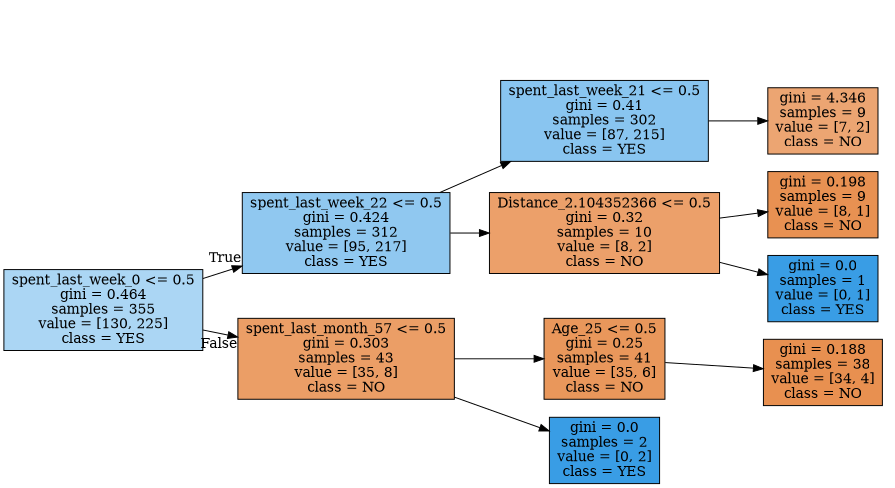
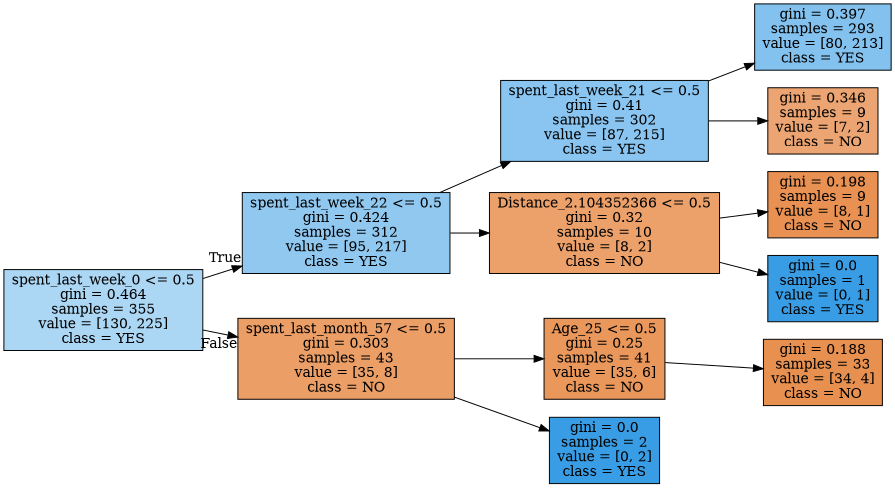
  digraph {
    rankdir=LR
    node [color=black fillcolor="#399de5" shape=box style=filled]
    n1 [fillcolor="#abd6f4" label="spent_last_week_0 <= 0.5\ngini = 0.464\nsamples = 355\nvalue = [130, 225]\nclass = YES"]
    n2 [fillcolor="#90c8f0" label="spent_last_week_22 <= 0.5\ngini = 0.424\nsamples = 312\nvalue = [95, 217]\nclass = YES"]
    n3 [fillcolor="#eb9e66" label="spent_last_month_57 <= 0.5\ngini = 0.303\nsamples = 43\nvalue = [35, 8]\nclass = NO"]
    n4 [fillcolor="#89c5f0" label="spent_last_week_21 <= 0.5\ngini = 0.41\nsamples = 302\nvalue = [87, 215]\nclass = YES"]
    n5 [fillcolor="#eca06a" label="Distance_2.104352366 <= 0.5\ngini = 0.32\nsamples = 10\nvalue = [8, 2]\nclass = NO"]
    n6 [fillcolor="#e9975b" label="Age_25 <= 0.5\ngini = 0.25\nsamples = 41\nvalue = [35, 6]\nclass = NO"]
    n7 [label="gini = 0.0\nsamples = 2\nvalue = [0, 2]\nclass = YES"]
-   n9 [fillcolor="#eca572" label="gini = 4.346\nsamples = 9\nvalue = [7, 2]\nclass = NO"]
+   n8 [fillcolor="#83c2ef" label="gini = 0.397\nsamples = 293\nvalue = [80, 213]\nclass = YES"]
+   n9 [fillcolor="#eca572" label="gini = 0.346\nsamples = 9\nvalue = [7, 2]\nclass = NO"]
    n10 [fillcolor="#e89152" label="gini = 0.198\nsamples = 9\nvalue = [8, 1]\nclass = NO"]
    n11 [label="gini = 0.0\nsamples = 1\nvalue = [0, 1]\nclass = YES"]
-   n12 [fillcolor="#e89050" label="gini = 0.188\nsamples = 38\nvalue = [34, 4]\nclass = NO"]
+   n12 [fillcolor="#e89050" label="gini = 0.188\nsamples = 33\nvalue = [34, 4]\nclass = NO"]
    n1 -> n2 [headlabel=True labelangle=45 labeldistance=2.5]
    n1 -> n3 [headlabel=False labelangle=-45 labeldistance=2.5]
    n2 -> n4
    n2 -> n5
    n3 -> n6
    n3 -> n7
+   n4 -> n8
    n4 -> n9
    n5 -> n10
    n5 -> n11
    n6 -> n12
  }
